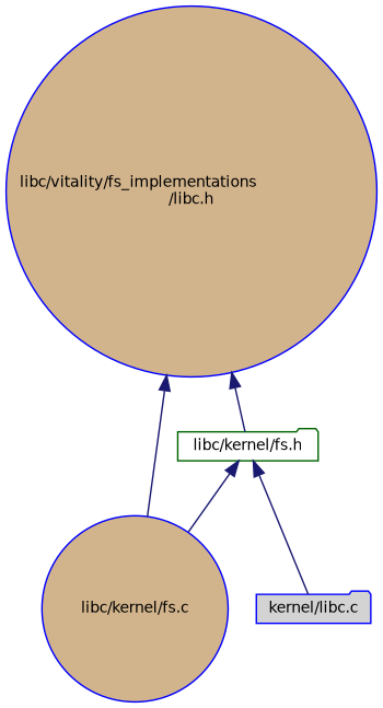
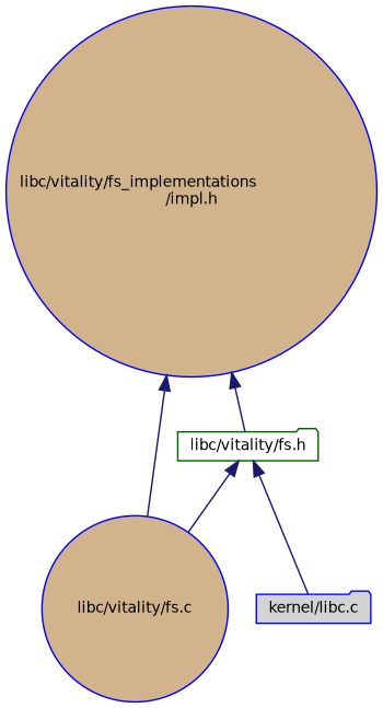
  digraph {
    node [color=blue fillcolor=tan fontname=Helvetica fontsize=10 shape=circle style=filled]
    edge [color=midnightblue dir=back fontname=Helvetica fontsize=10 labelfontname=Helvetica labelfontsize=10 style=solid]
-   n1 [fontcolor=black height=0.2 label="libc/vitality/fs_implementations\l/libc.h" width=0.4]
-   n2 [color=darkgreen fillcolor=white height=0.2 label="libc/kernel/fs.h" shape=folder width=0.4]
-   n3 [height=0.2 label="libc/kernel/fs.c" width=0.4]
+   n1 [fontcolor=black height=0.2 label="libc/vitality/fs_implementations\l/impl.h" width=0.4]
+   n2 [color=darkgreen fillcolor=white height=0.2 label="libc/vitality/fs.h" shape=folder width=0.4]
+   n3 [height=0.2 label="libc/vitality/fs.c" width=0.4]
    n4 [fillcolor=lightgrey height=0.2 label="kernel/libc.c" shape=folder width=0.4]
    n1 -> n2
    n1 -> n3
    n2 -> n3
    n2 -> n4
  }
